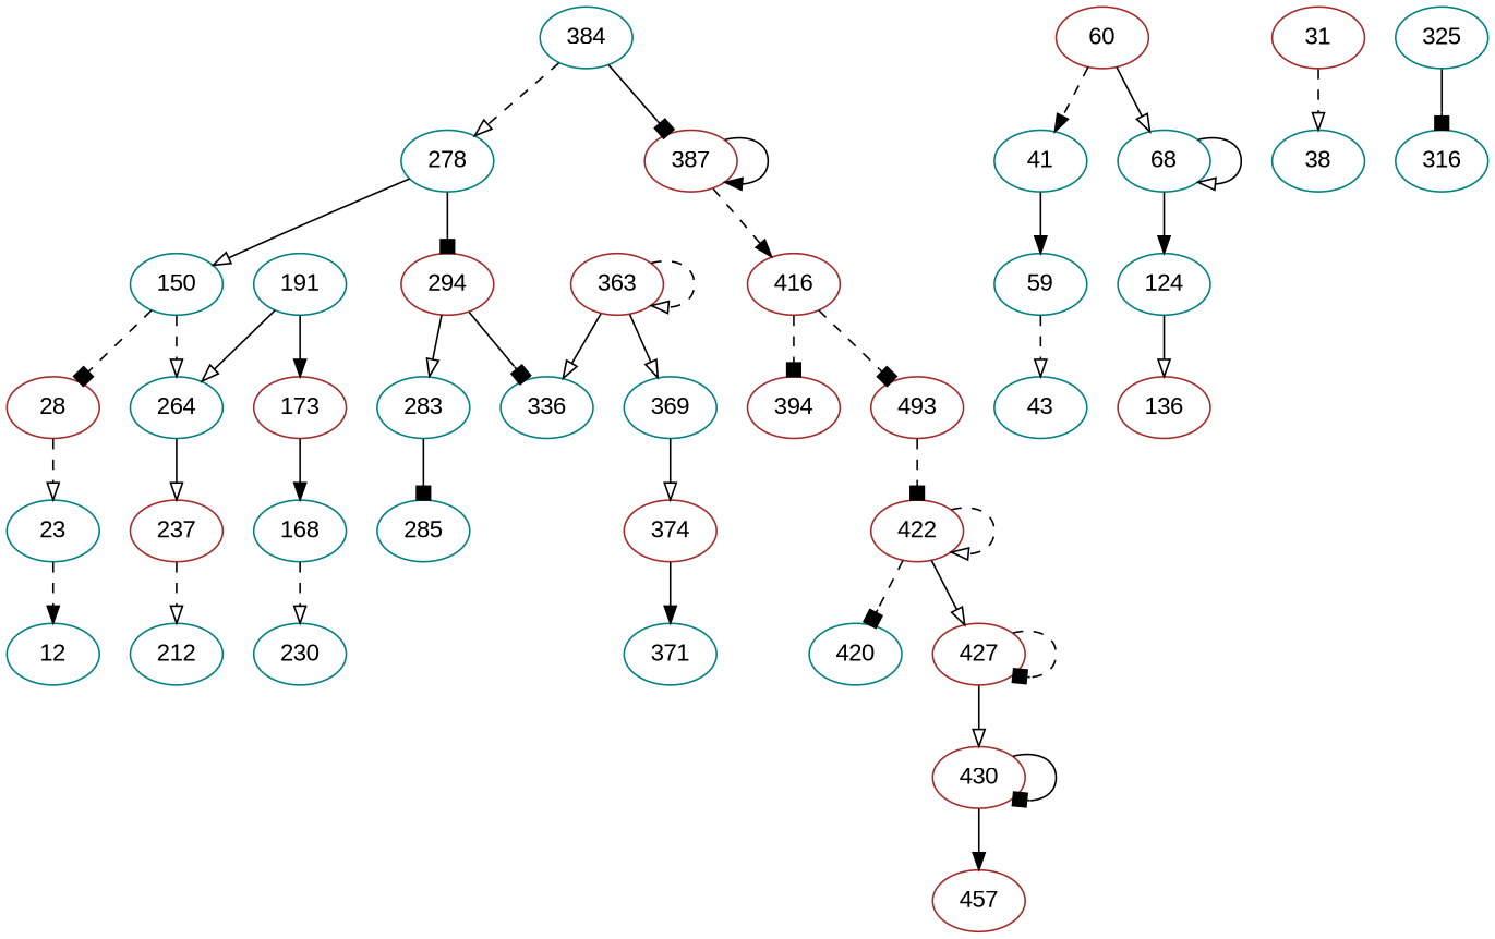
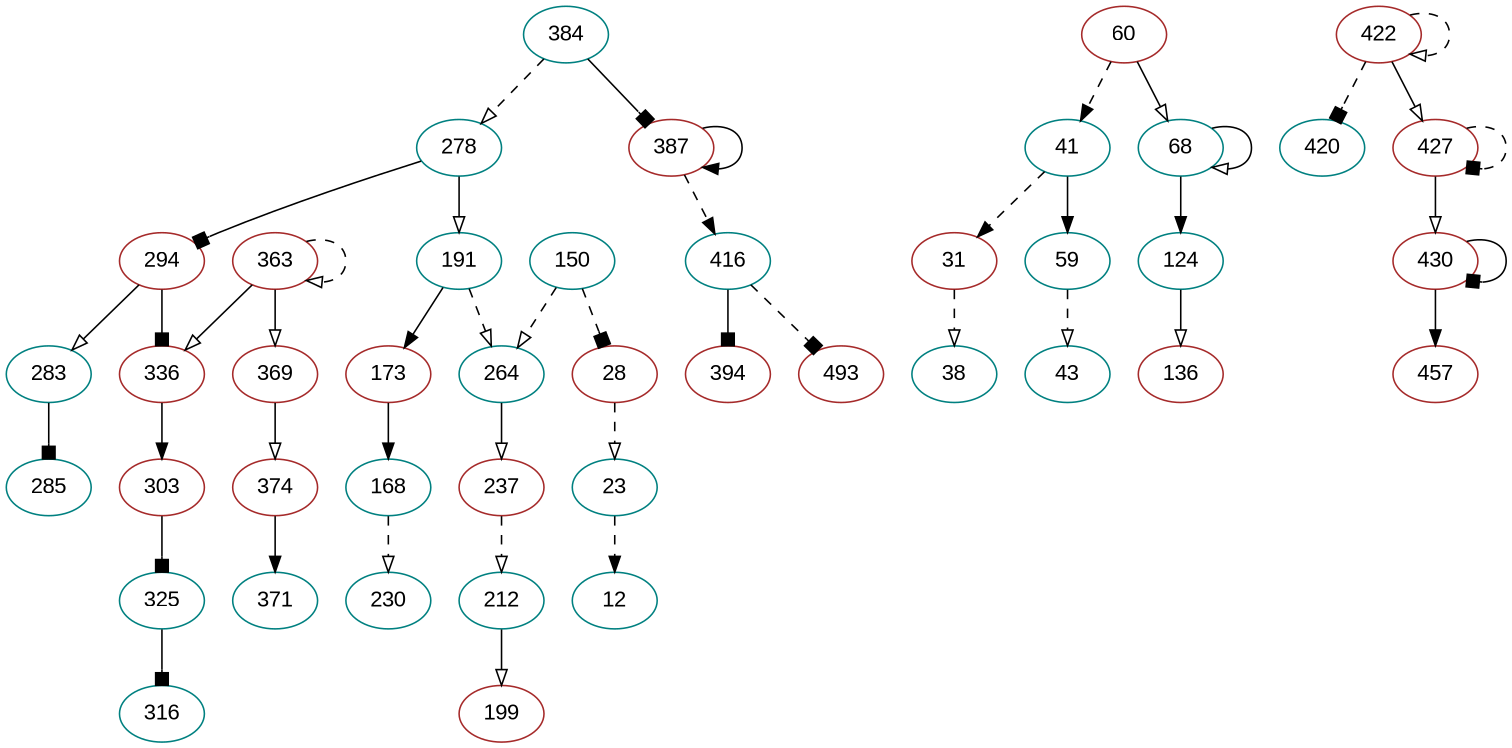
  digraph {
    fontname="Liberation Sans"
    node [color=teal fontname="Liberation Sans"]
    edge [arrowhead=onormal fontname="Liberation Sans" style=solid]
    384
    278
    387 [color=brown]
    150
    294 [color=brown]
-   416 [color=brown]
+   416
    28 [color=brown]
    264
    283
-   336
+   336 [color=brown]
    23
    173 [color=brown]
    191
    12
    60 [color=brown]
    41
    68
    31 [color=brown]
    59
    124
    38
    43
    136 [color=brown]
    168
    237 [color=brown]
    230
    212
+   199 [color=brown]
    285
+   303 [color=brown]
    325
    363 [color=brown]
-   369
+   369 [color=brown]
    316
    374 [color=brown]
    371
    394 [color=brown]
    493 [color=brown]
    422 [color=brown]
    420
    427 [color=brown]
    430 [color=brown]
    457 [color=brown]
    384 -> 278 [style=dashed]
    384 -> 387 [arrowhead=box]
-   278 -> 150
+   278 -> 191
    278 -> 294 [arrowhead=box]
    387 -> 387 [arrowhead=normal]
    387 -> 416 [arrowhead=normal style=dashed]
    150 -> 28 [arrowhead=box style=dashed]
    150 -> 264 [style=dashed]
    294 -> 283
    294 -> 336 [arrowhead=box]
-   416 -> 394 [arrowhead=box style=dashed]
+   416 -> 394 [arrowhead=box]
    416 -> 493 [arrowhead=box style=dashed]
    28 -> 23 [style=dashed]
    264 -> 237
    283 -> 285 [arrowhead=box]
+   336 -> 303 [arrowhead=normal]
    23 -> 12 [arrowhead=normal style=dashed]
    173 -> 168 [arrowhead=normal]
-   191 -> 264
+   191 -> 264 [style=dashed]
    191 -> 173 [arrowhead=normal]
    60 -> 41 [arrowhead=normal style=dashed]
    60 -> 68
+   41 -> 31 [arrowhead=normal style=dashed]
    41 -> 59 [arrowhead=normal]
    68 -> 68
    68 -> 124 [arrowhead=normal]
    31 -> 38 [style=dashed]
    59 -> 43 [style=dashed]
    124 -> 136
    168 -> 230 [style=dashed]
    237 -> 212 [style=dashed]
+   212 -> 199
+   303 -> 325 [arrowhead=box]
    325 -> 316 [arrowhead=box]
    363 -> 336
    363 -> 363 [style=dashed]
    363 -> 369
    369 -> 374
    374 -> 371 [arrowhead=normal]
-   493 -> 422 [arrowhead=box style=dashed]
    422 -> 422 [style=dashed]
    422 -> 420 [arrowhead=box style=dashed]
    422 -> 427
    427 -> 427 [arrowhead=box style=dashed]
    427 -> 430
    430 -> 430 [arrowhead=box]
    430 -> 457 [arrowhead=normal]
  }
